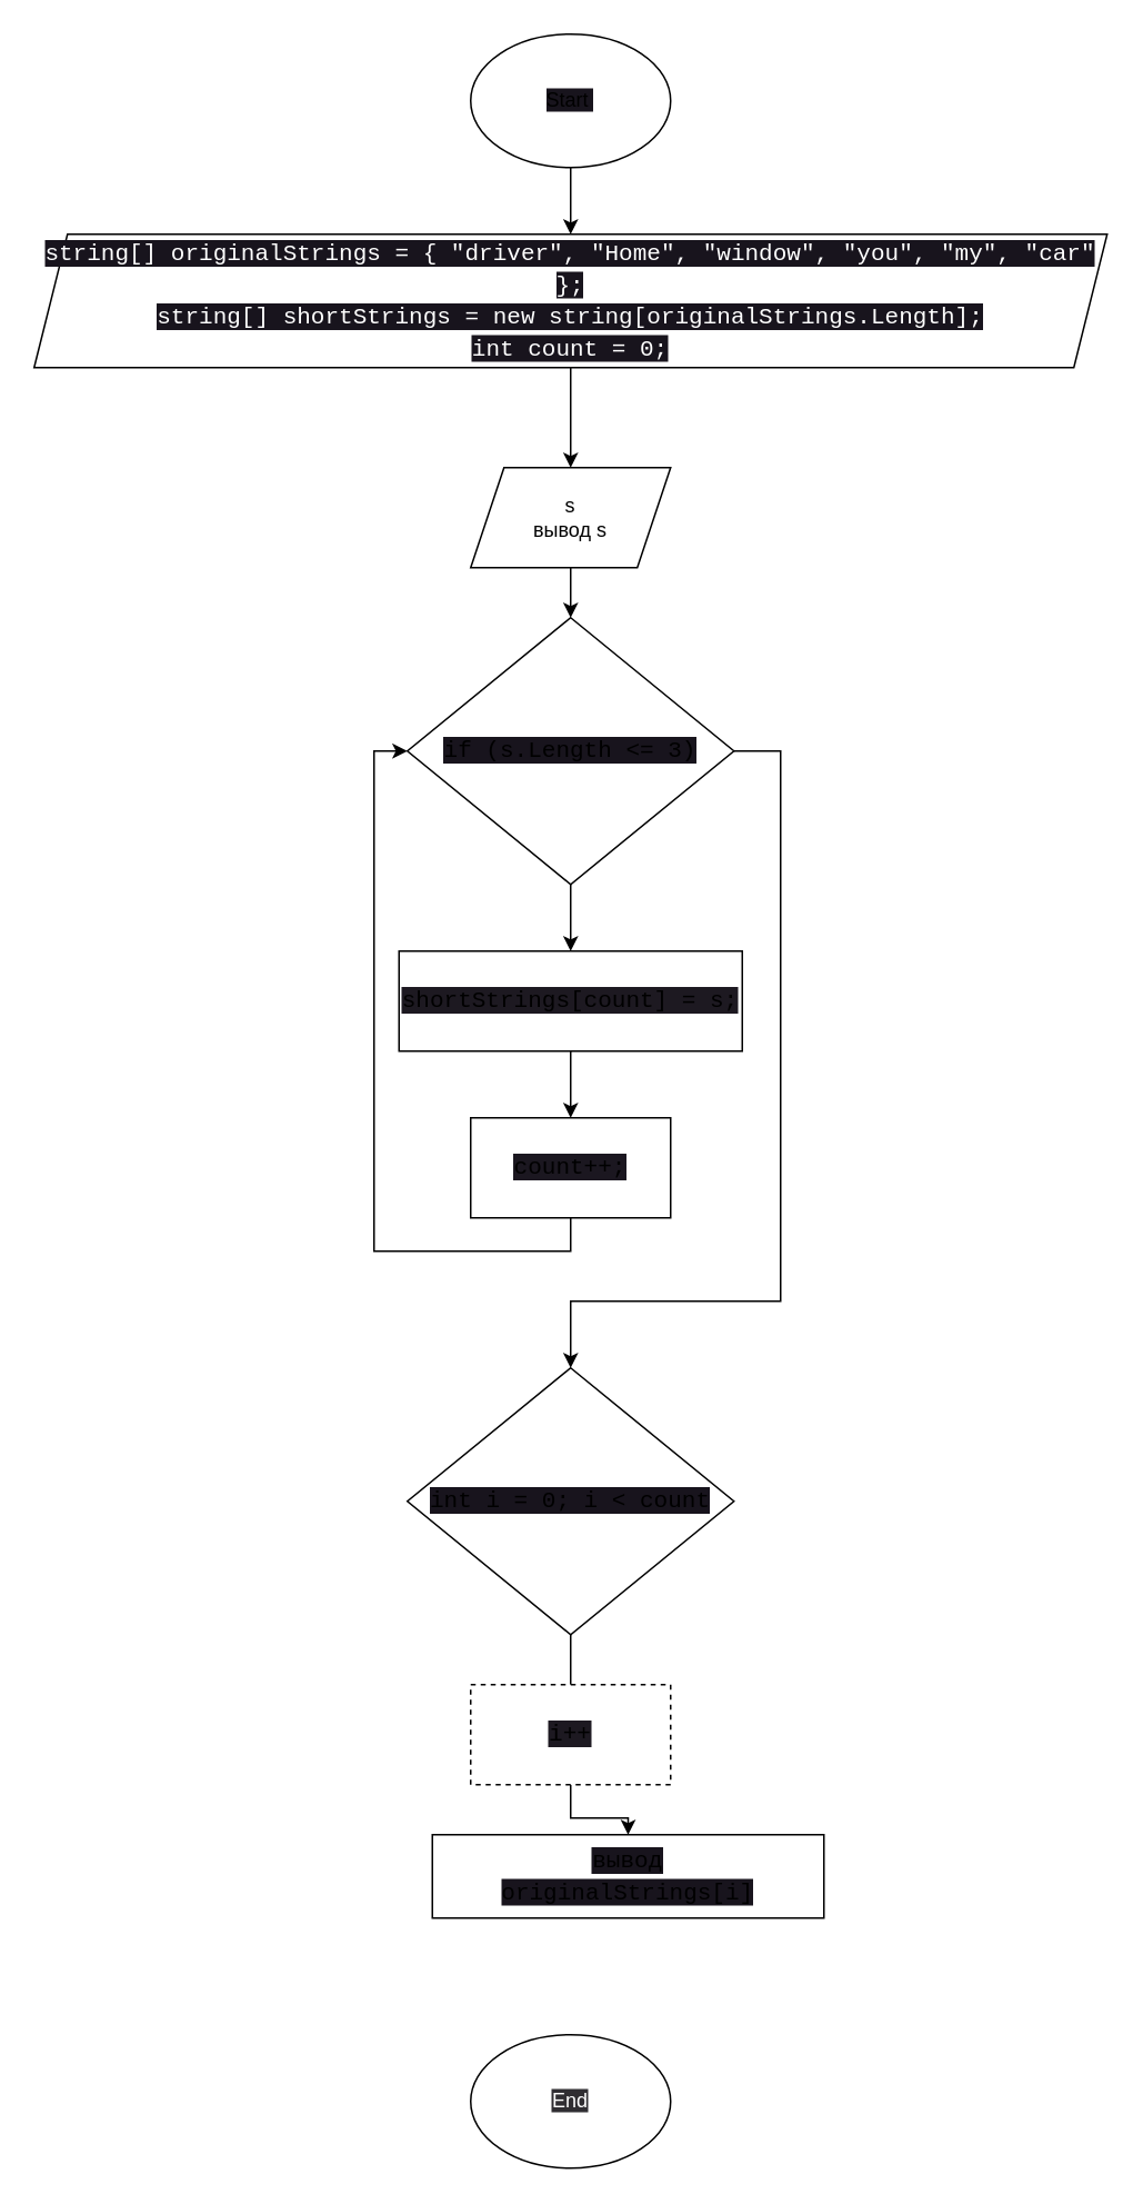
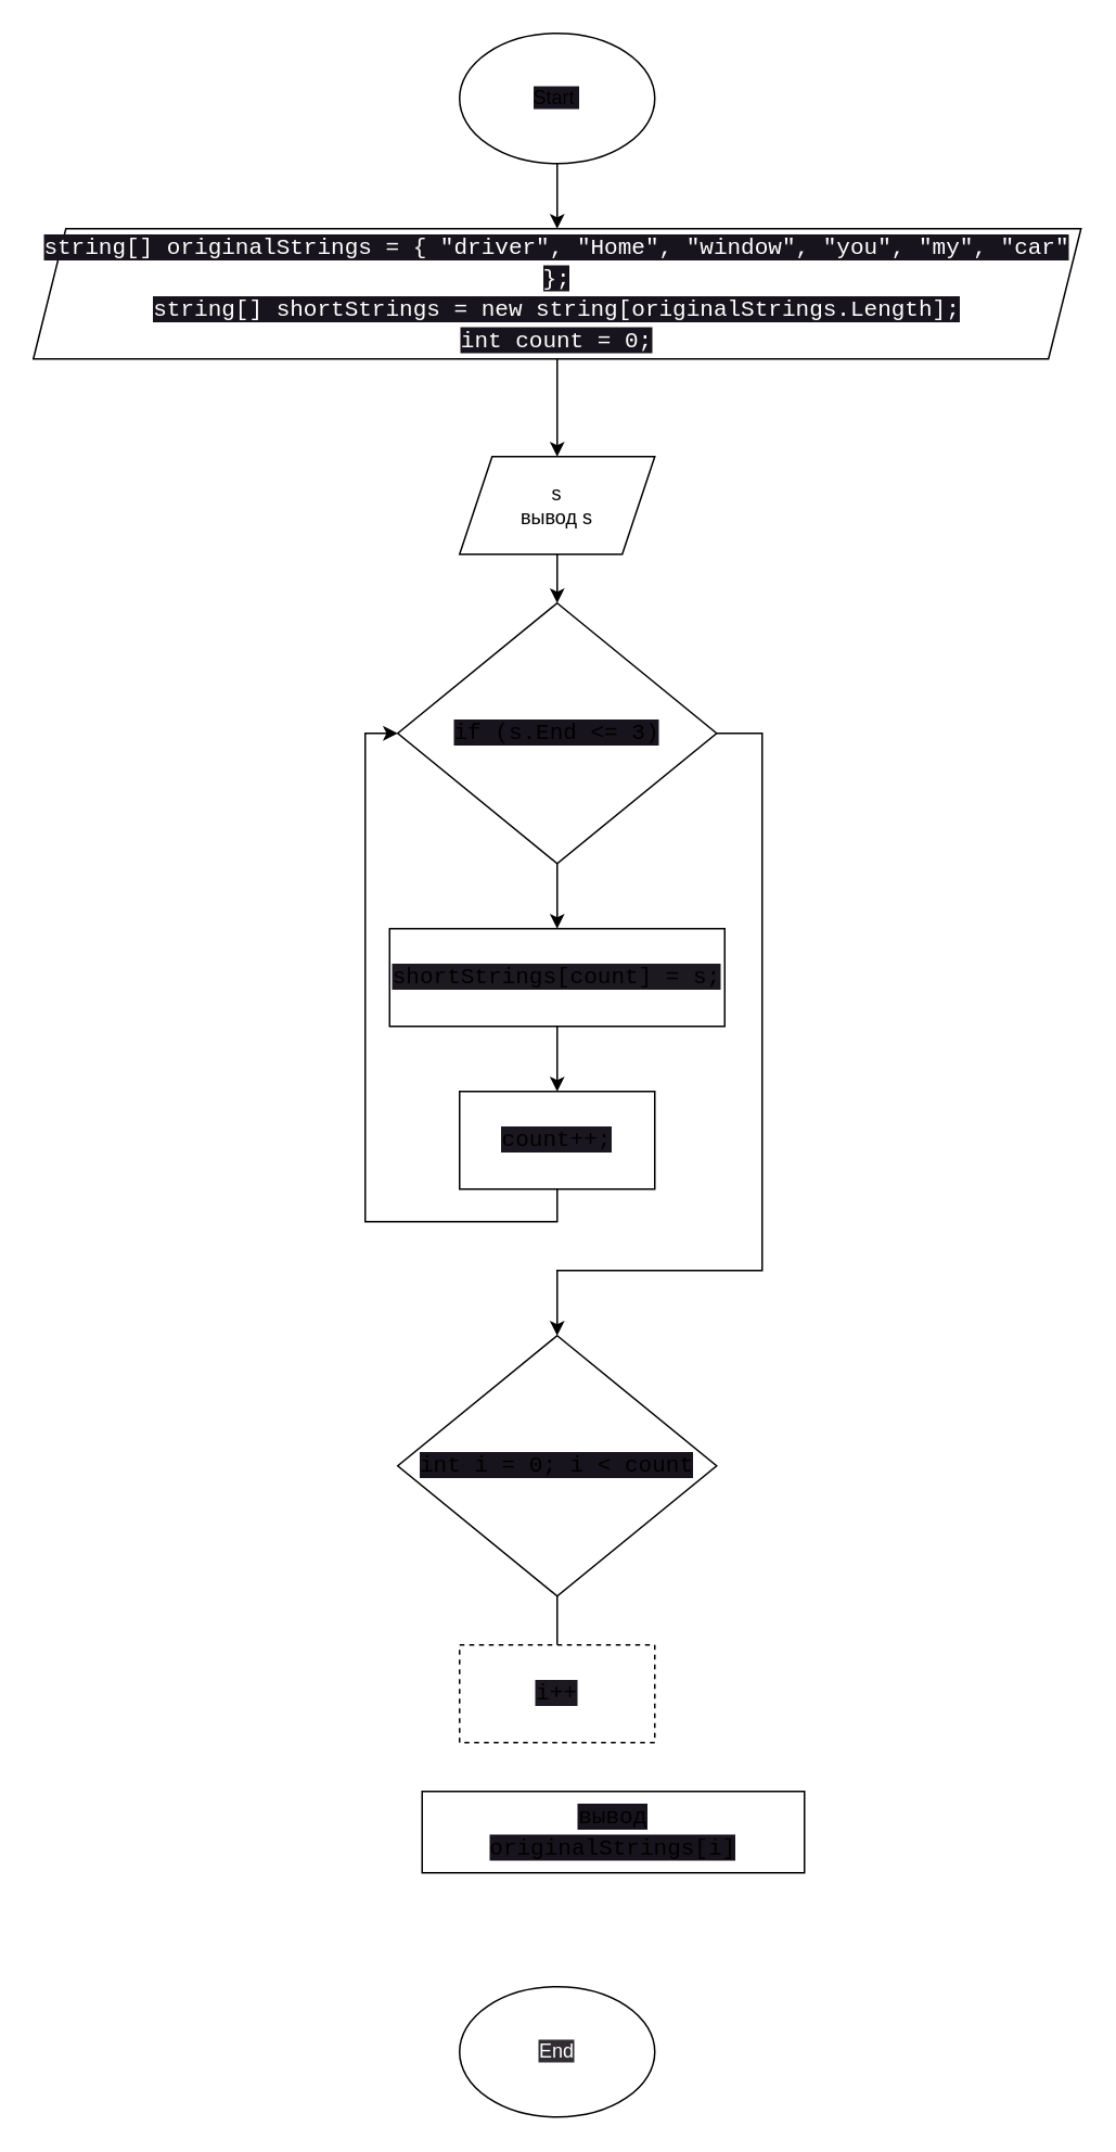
  <mxCell id="0" />
  <mxCell id="1" parent="0" />
  <mxCell id="2" style="edgeStyle=orthogonalEdgeStyle;rounded=0;orthogonalLoop=1;jettySize=auto;html=1;exitX=0.5;exitY=1;exitDx=0;exitDy=0;entryX=0.5;entryY=0;entryDx=0;entryDy=0;fontColor=#000000;" parent="1" source="3" target="5" edge="1"><mxGeometry relative="1" as="geometry" /></mxCell>
  <mxCell id="3" value="&lt;span style=&quot;background-color: rgb(24, 20, 29);&quot;&gt;Start&amp;nbsp;&lt;/span&gt;" style="ellipse;whiteSpace=wrap;html=1;" parent="1" vertex="1"><mxGeometry x="282" y="20" width="120" height="80" as="geometry" /></mxCell>
  <mxCell id="4" style="edgeStyle=orthogonalEdgeStyle;rounded=0;orthogonalLoop=1;jettySize=auto;html=1;exitX=0.5;exitY=1;exitDx=0;exitDy=0;entryX=0.5;entryY=0;entryDx=0;entryDy=0;fontColor=#000000;" parent="1" source="5" target="10" edge="1"><mxGeometry relative="1" as="geometry" /></mxCell>
  <mxCell id="5" value="&lt;div style=&quot;font-family: Consolas, &amp;quot;Courier New&amp;quot;, monospace; font-size: 14px; line-height: 19px;&quot;&gt;&lt;div style=&quot;&quot;&gt;&lt;font style=&quot;background-color: rgb(24, 20, 29);&quot; color=&quot;#ffffff&quot;&gt;string[] originalStrings = { &quot;driver&quot;, &quot;Home&quot;, &quot;window&quot;, &quot;you&quot;, &quot;my&quot;, &quot;car&quot; };&lt;/font&gt;&lt;/div&gt;&lt;div style=&quot;&quot;&gt;&lt;font style=&quot;background-color: rgb(24, 20, 29);&quot; color=&quot;#ffffff&quot;&gt;string[] shortStrings = new string[originalStrings.Length];&lt;/font&gt;&lt;/div&gt;&lt;div style=&quot;&quot;&gt;&lt;font style=&quot;background-color: rgb(24, 20, 29);&quot; color=&quot;#ffffff&quot;&gt;int count = 0;&lt;/font&gt;&lt;/div&gt;&lt;/div&gt;" style="shape=parallelogram;perimeter=parallelogramPerimeter;whiteSpace=wrap;html=1;fixedSize=1;" parent="1" vertex="1"><mxGeometry x="20" y="140" width="644" height="80" as="geometry" /></mxCell>
  <mxCell id="6" style="edgeStyle=orthogonalEdgeStyle;rounded=0;orthogonalLoop=1;jettySize=auto;html=1;exitX=0.5;exitY=1;exitDx=0;exitDy=0;entryX=0.5;entryY=0;entryDx=0;entryDy=0;" parent="1" source="8" target="12" edge="1"><mxGeometry relative="1" as="geometry" /></mxCell>
  <mxCell id="7" style="edgeStyle=orthogonalEdgeStyle;rounded=0;orthogonalLoop=1;jettySize=auto;html=1;exitX=1;exitY=0.5;exitDx=0;exitDy=0;entryX=0.5;entryY=0;entryDx=0;entryDy=0;" parent="1" source="8" target="16" edge="1"><mxGeometry relative="1" as="geometry"><mxPoint x="498" y="830" as="targetPoint" /><Array as="points"><mxPoint x="468" y="450" /><mxPoint x="468" y="780" /><mxPoint x="342" y="780" /></Array></mxGeometry></mxCell>
- <mxCell id="8" value="&lt;div style=&quot;font-family: Consolas, &amp;quot;Courier New&amp;quot;, monospace; font-size: 14px; line-height: 19px;&quot;&gt;&lt;span style=&quot;background-color: rgb(24, 20, 29);&quot;&gt;if (s.Length &amp;lt;= 3)&lt;/span&gt;&lt;/div&gt;" style="rhombus;whiteSpace=wrap;html=1;" parent="1" vertex="1"><mxGeometry x="244" y="370" width="196" height="160" as="geometry" /></mxCell>
+ <mxCell id="8" value="&lt;div style=&quot;font-family: Consolas, &amp;quot;Courier New&amp;quot;, monospace; font-size: 14px; line-height: 19px;&quot;&gt;&lt;span style=&quot;background-color: rgb(24, 20, 29);&quot;&gt;if (s.End &amp;lt;= 3)&lt;/span&gt;&lt;/div&gt;" style="rhombus;whiteSpace=wrap;html=1;" parent="1" vertex="1"><mxGeometry x="244" y="370" width="196" height="160" as="geometry" /></mxCell>
  <mxCell id="9" style="edgeStyle=orthogonalEdgeStyle;rounded=0;orthogonalLoop=1;jettySize=auto;html=1;exitX=0.5;exitY=1;exitDx=0;exitDy=0;entryX=0.5;entryY=0;entryDx=0;entryDy=0;" parent="1" source="10" target="8" edge="1"><mxGeometry relative="1" as="geometry" /></mxCell>
  <mxCell id="10" value="s&lt;br&gt;вывод s" style="shape=parallelogram;perimeter=parallelogramPerimeter;whiteSpace=wrap;html=1;fixedSize=1;" parent="1" vertex="1"><mxGeometry x="282" y="280" width="120" height="60" as="geometry" /></mxCell>
  <mxCell id="11" style="edgeStyle=orthogonalEdgeStyle;rounded=0;orthogonalLoop=1;jettySize=auto;html=1;exitX=0.5;exitY=1;exitDx=0;exitDy=0;entryX=0.5;entryY=0;entryDx=0;entryDy=0;" parent="1" source="12" target="14" edge="1"><mxGeometry relative="1" as="geometry" /></mxCell>
  <mxCell id="12" value="&lt;div style=&quot;font-family: Consolas, &amp;quot;Courier New&amp;quot;, monospace; font-size: 14px; line-height: 19px;&quot;&gt;&lt;span style=&quot;background-color: rgb(29, 25, 33);&quot;&gt;shortStrings[count] = s;&lt;/span&gt;&lt;/div&gt;" style="rounded=0;whiteSpace=wrap;html=1;" parent="1" vertex="1"><mxGeometry x="239" y="570" width="206" height="60" as="geometry" /></mxCell>
  <mxCell id="13" style="edgeStyle=orthogonalEdgeStyle;rounded=0;orthogonalLoop=1;jettySize=auto;html=1;exitX=0.5;exitY=1;exitDx=0;exitDy=0;entryX=0;entryY=0.5;entryDx=0;entryDy=0;" parent="1" source="14" target="8" edge="1"><mxGeometry relative="1" as="geometry" /></mxCell>
  <mxCell id="14" value="&lt;div style=&quot;font-family: Consolas, &amp;quot;Courier New&amp;quot;, monospace; font-size: 14px; line-height: 19px;&quot;&gt;&lt;span style=&quot;background-color: rgb(27, 23, 32);&quot;&gt;count++;&lt;/span&gt;&lt;/div&gt;" style="rounded=0;whiteSpace=wrap;html=1;" parent="1" vertex="1"><mxGeometry x="282" y="670" width="120" height="60" as="geometry" /></mxCell>
  <mxCell id="15" style="edgeStyle=orthogonalEdgeStyle;rounded=0;orthogonalLoop=1;jettySize=auto;html=1;exitX=0.5;exitY=1;exitDx=0;exitDy=0;entryX=0.5;entryY=0;entryDx=0;entryDy=0;endArrow=none;" parent="1" source="16" target="18" edge="1"><mxGeometry relative="1" as="geometry" /></mxCell>
  <mxCell id="16" value="&lt;div style=&quot;font-family: Consolas, &amp;quot;Courier New&amp;quot;, monospace; font-size: 14px; line-height: 19px;&quot;&gt;&lt;span style=&quot;background-color: rgb(24, 20, 29);&quot;&gt;int i = 0; i &amp;lt; count&lt;/span&gt;&lt;/div&gt;" style="rhombus;whiteSpace=wrap;html=1;" parent="1" vertex="1"><mxGeometry x="244" y="820" width="196" height="160" as="geometry" /></mxCell>
- <mxCell id="17" style="edgeStyle=orthogonalEdgeStyle;rounded=0;orthogonalLoop=1;jettySize=auto;html=1;exitX=0.5;exitY=1;exitDx=0;exitDy=0;entryX=0.5;entryY=0;entryDx=0;entryDy=0;" parent="1" source="18" target="19" edge="1"><mxGeometry relative="1" as="geometry" /></mxCell>
  <mxCell id="18" value="&lt;div style=&quot;font-family: Consolas, &amp;quot;Courier New&amp;quot;, monospace; font-size: 14px; line-height: 19px;&quot;&gt;&lt;span style=&quot;background-color: rgb(29, 25, 33);&quot;&gt;i++&lt;/span&gt;&lt;/div&gt;" style="rounded=0;whiteSpace=wrap;html=1;dashed=1;" parent="1" vertex="1"><mxGeometry x="282" y="1010" width="120" height="60" as="geometry" /></mxCell>
  <mxCell id="19" value="&lt;div style=&quot;font-family: Consolas, &amp;quot;Courier New&amp;quot;, monospace; font-size: 14px; line-height: 19px;&quot;&gt;&lt;span style=&quot;background-color: rgb(24, 20, 29);&quot;&gt;вывод&lt;/span&gt;&lt;/div&gt;&lt;div style=&quot;font-family: Consolas, &amp;quot;Courier New&amp;quot;, monospace; font-size: 14px; line-height: 19px;&quot;&gt;&lt;span style=&quot;background-color: rgb(24, 20, 29);&quot;&gt;originalStrings[i]&lt;/span&gt;&lt;/div&gt;" style="rounded=0;whiteSpace=wrap;html=1;" parent="1" vertex="1"><mxGeometry x="259" y="1100" width="235" height="50" as="geometry" /></mxCell>
  <mxCell id="20" value="&lt;span style=&quot;background-color: rgb(48, 46, 50);&quot;&gt;&lt;font color=&quot;#ffffff&quot;&gt;End&lt;/font&gt;&lt;/span&gt;" style="ellipse;whiteSpace=wrap;html=1;labelBackgroundColor=#FFFFFF;fontColor=#000000;" parent="1" vertex="1"><mxGeometry x="282" y="1220" width="120" height="80" as="geometry" /></mxCell>
